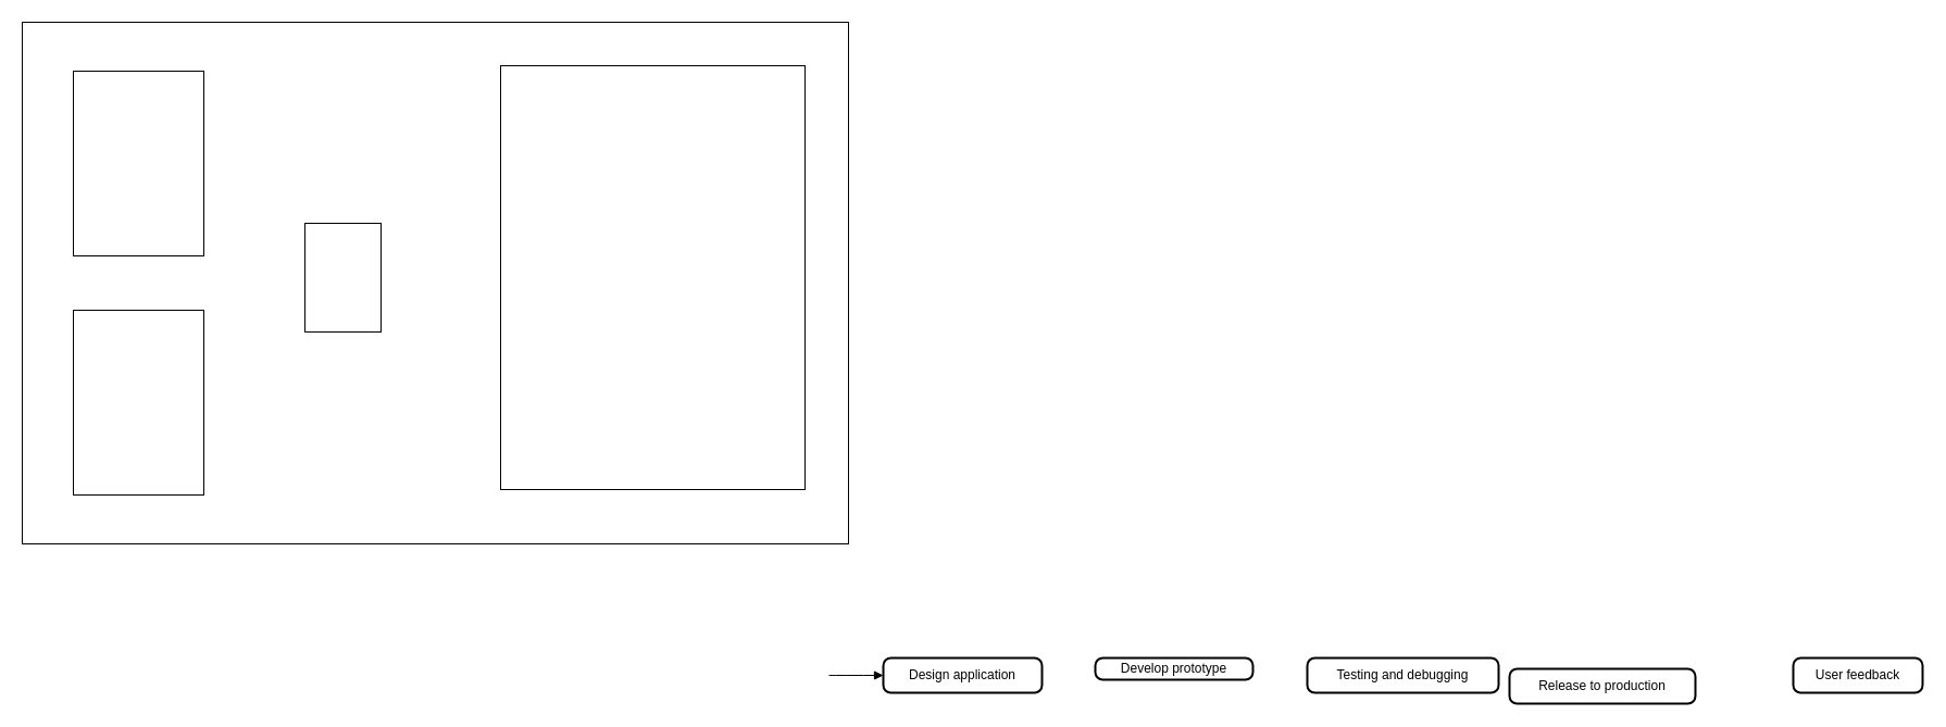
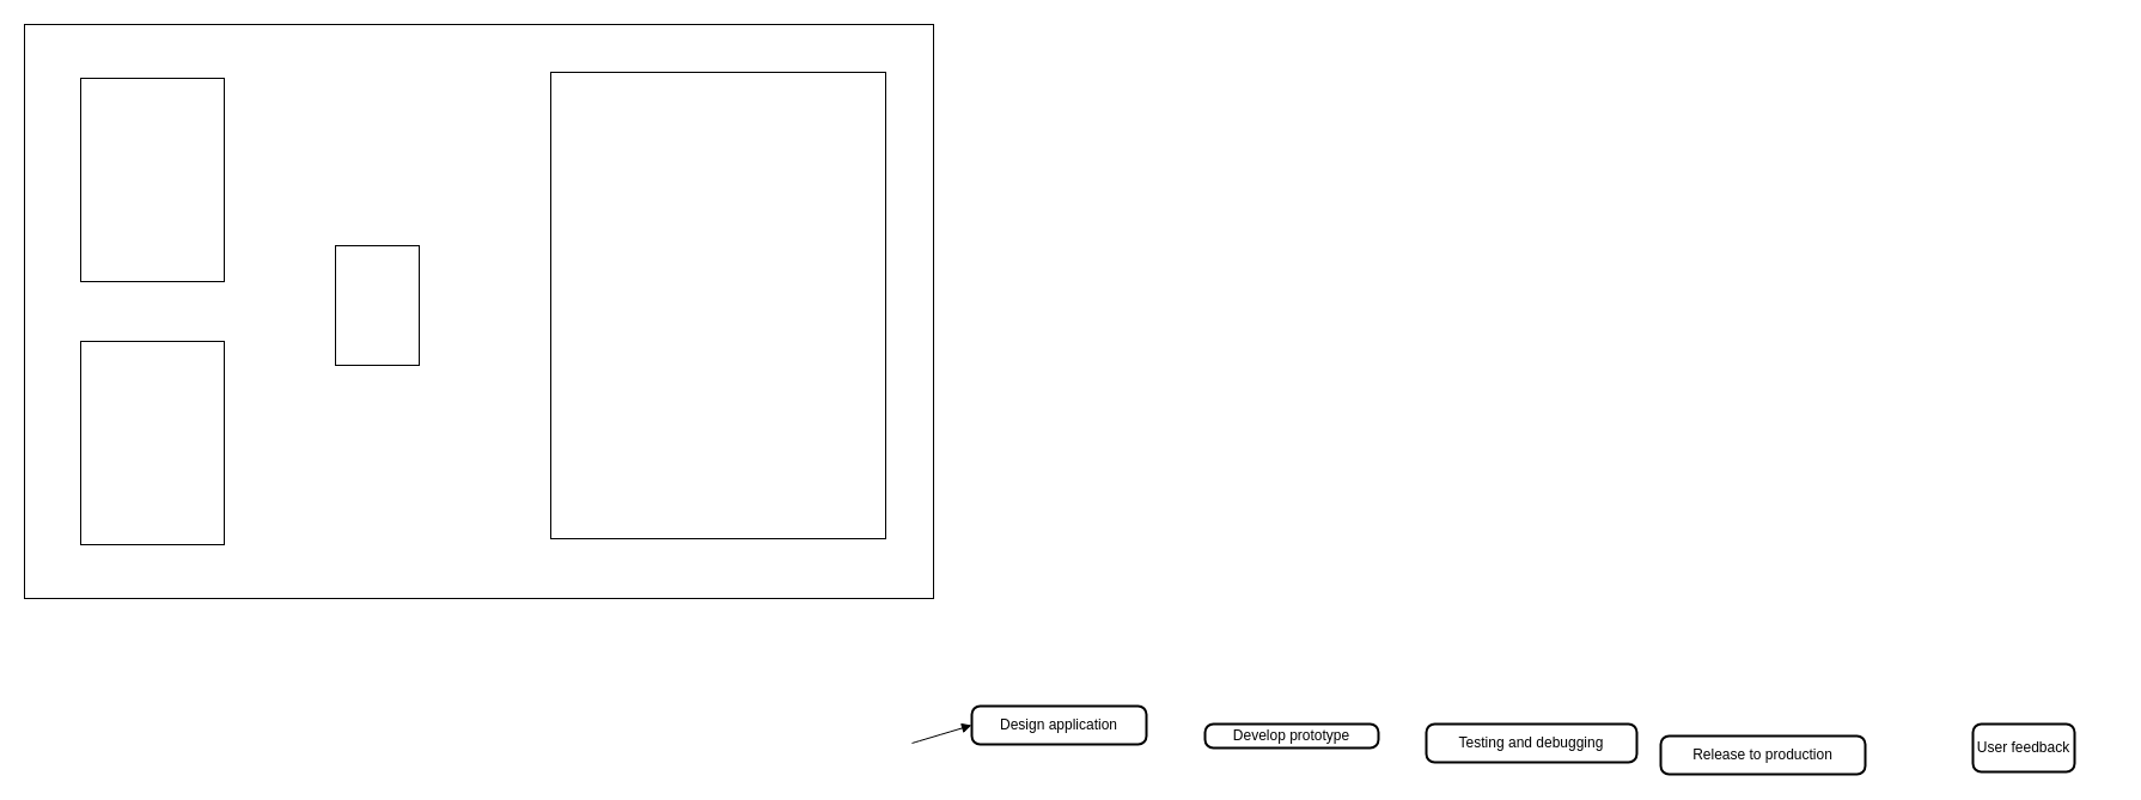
  <mxCell id="0" />
  <mxCell id="1" parent="0" />
- <mxCell id="2" value="Design application" style="rounded=1;absoluteArcSize=1;arcSize=14;whiteSpace=wrap;strokeWidth=2;" parent="1" vertex="1"><mxGeometry x="812" width="146" height="32" as="geometry" y="605" /></mxCell>
+ <mxCell id="2" value="Design application" style="rounded=1;absoluteArcSize=1;arcSize=14;whiteSpace=wrap;strokeWidth=2;" parent="1" vertex="1"><mxGeometry x="812" y="590" width="146" height="32" as="geometry" /></mxCell>
  <mxCell id="3" value="Develop prototype" style="rounded=1;absoluteArcSize=1;arcSize=14;whiteSpace=wrap;strokeWidth=2;" parent="1" vertex="1"><mxGeometry x="1007" y="605" width="145" height="20" as="geometry" /></mxCell>
- <mxCell id="4" value="Testing and debugging" style="rounded=1;absoluteArcSize=1;arcSize=14;whiteSpace=wrap;strokeWidth=2;" parent="1" vertex="1"><mxGeometry x="1202" width="176" height="32" as="geometry" y="605" /></mxCell>
+ <mxCell id="4" value="Testing and debugging" style="rounded=1;absoluteArcSize=1;arcSize=14;whiteSpace=wrap;strokeWidth=2;" parent="1" vertex="1"><mxGeometry x="1192" y="605" width="176" height="32" as="geometry" /></mxCell>
  <mxCell id="5" value="Release to production" style="rounded=1;absoluteArcSize=1;arcSize=14;whiteSpace=wrap;strokeWidth=2;" parent="1" vertex="1"><mxGeometry x="1388" y="615" width="171" height="32" as="geometry" /></mxCell>
- <mxCell id="6" value="User feedback" style="rounded=1;absoluteArcSize=1;arcSize=14;whiteSpace=wrap;strokeWidth=2;" parent="1" vertex="1"><mxGeometry x="1649" width="119" height="32" as="geometry" y="605" /></mxCell>
+ <mxCell id="6" value="User feedback" style="rounded=1;absoluteArcSize=1;arcSize=14;whiteSpace=wrap;strokeWidth=2;" parent="1" vertex="1"><mxGeometry x="1649" y="605" width="85" height="40" as="geometry" /></mxCell>
  <mxCell id="7" value="" style="curved=1;startArrow=none;endArrow=block;exitX=1;exitY=0.5;entryX=0;entryY=0.5;" parent="1" target="2" edge="1"><mxGeometry relative="1" as="geometry"><Array as="points" /><mxPoint x="762" y="621" as="sourcePoint" /></mxGeometry></mxCell>
  <mxCell id="8" value="" style="rounded=0;whiteSpace=wrap;html=1;" vertex="1" parent="1"><mxGeometry x="20" y="20" width="760" height="480" as="geometry" /></mxCell>
  <mxCell id="9" value="" style="rounded=0;whiteSpace=wrap;html=1;" vertex="1" parent="1"><mxGeometry x="67" y="65" width="120" height="170" as="geometry" /></mxCell>
  <mxCell id="10" value="" style="rounded=0;whiteSpace=wrap;html=1;" vertex="1" parent="1"><mxGeometry x="67" y="285" width="120" height="170" as="geometry" /></mxCell>
  <mxCell id="11" value="" style="rounded=0;whiteSpace=wrap;html=1;" vertex="1" parent="1"><mxGeometry x="280" y="205" width="70" height="100" as="geometry" /></mxCell>
  <mxCell id="12" value="" style="rounded=0;whiteSpace=wrap;html=1;" vertex="1" parent="1"><mxGeometry x="460" y="60" width="280" height="390" as="geometry" /></mxCell>
